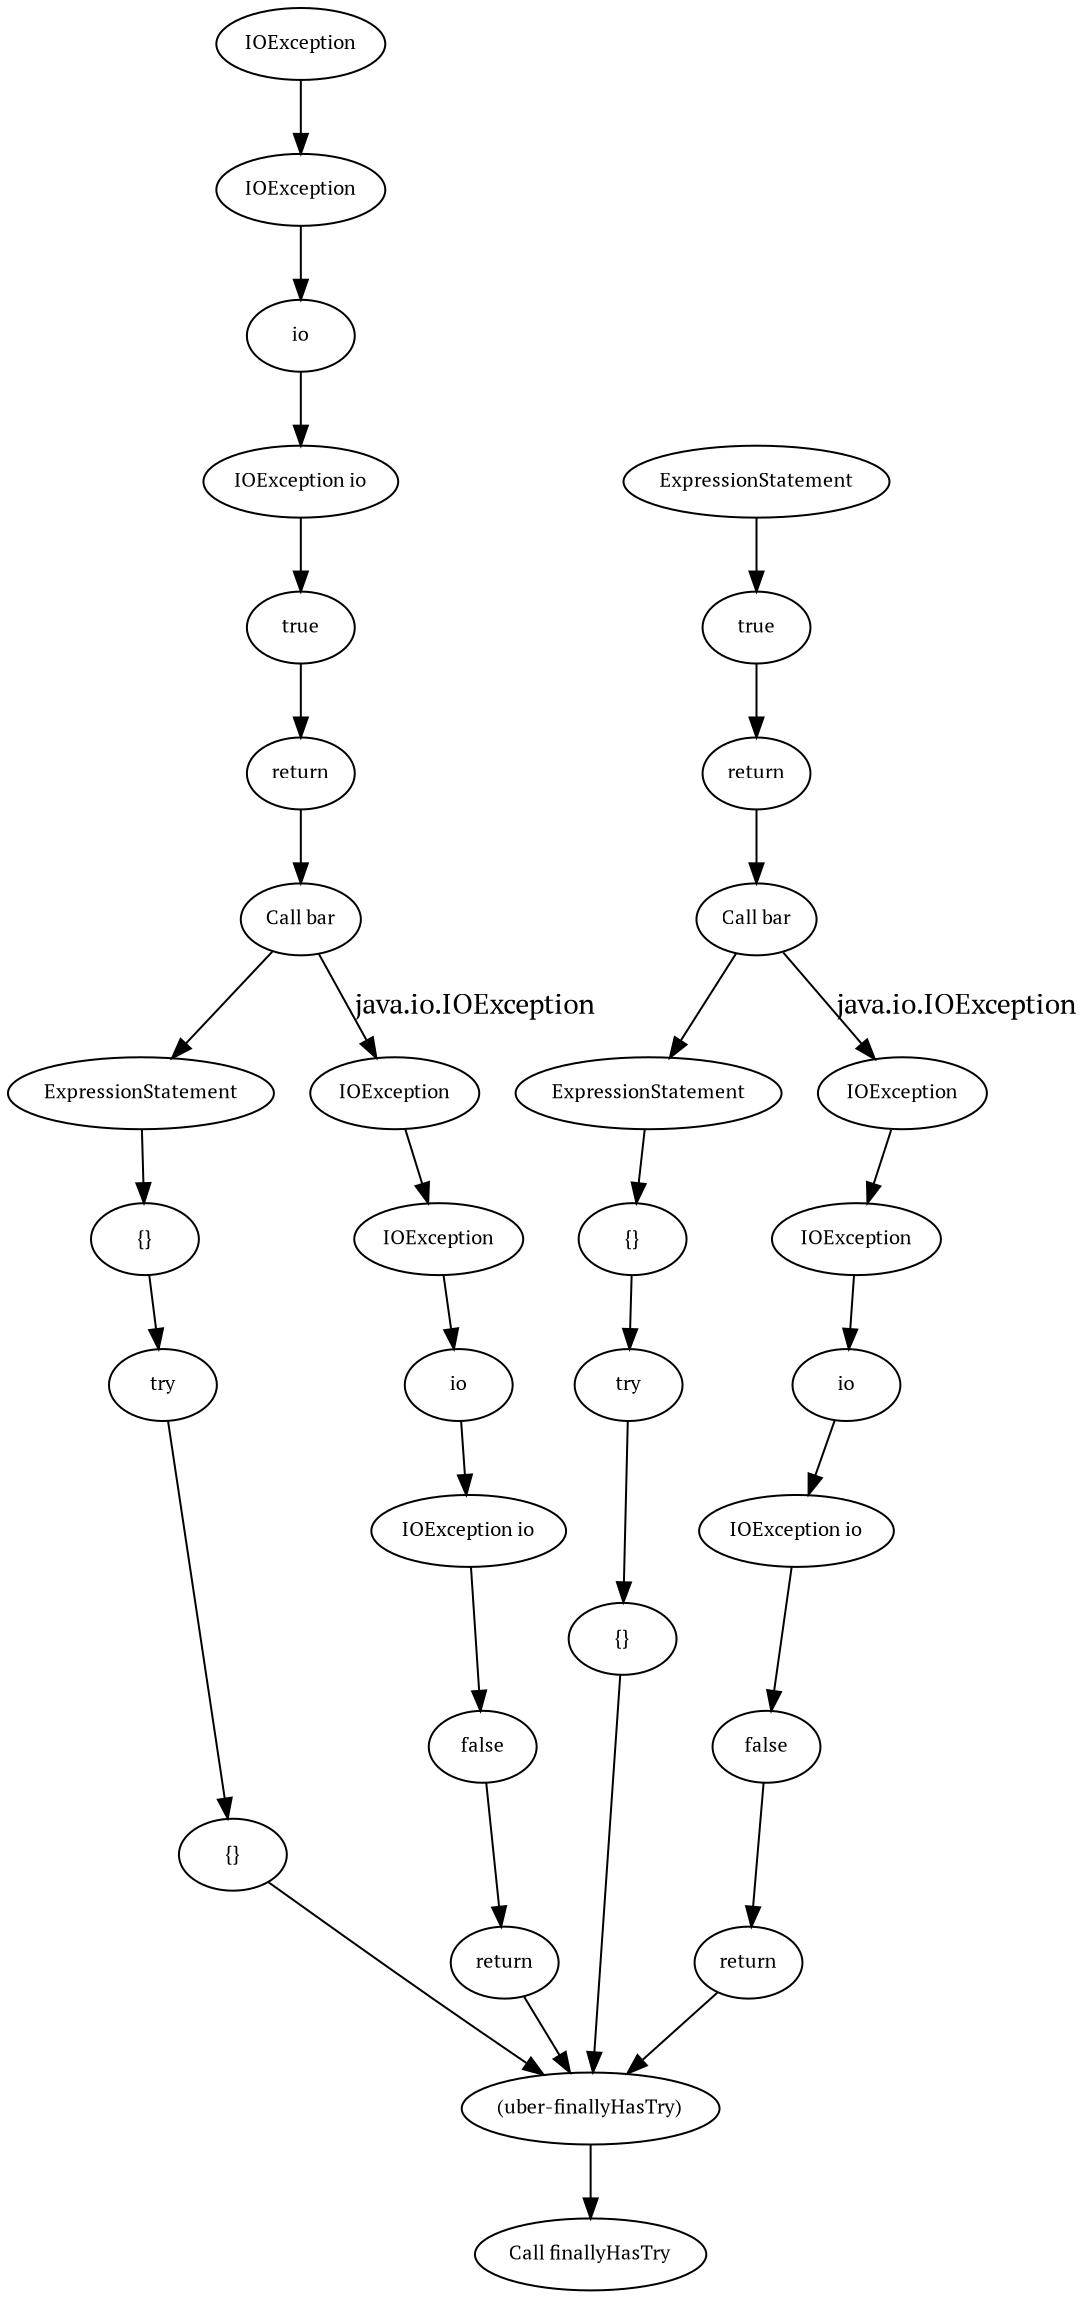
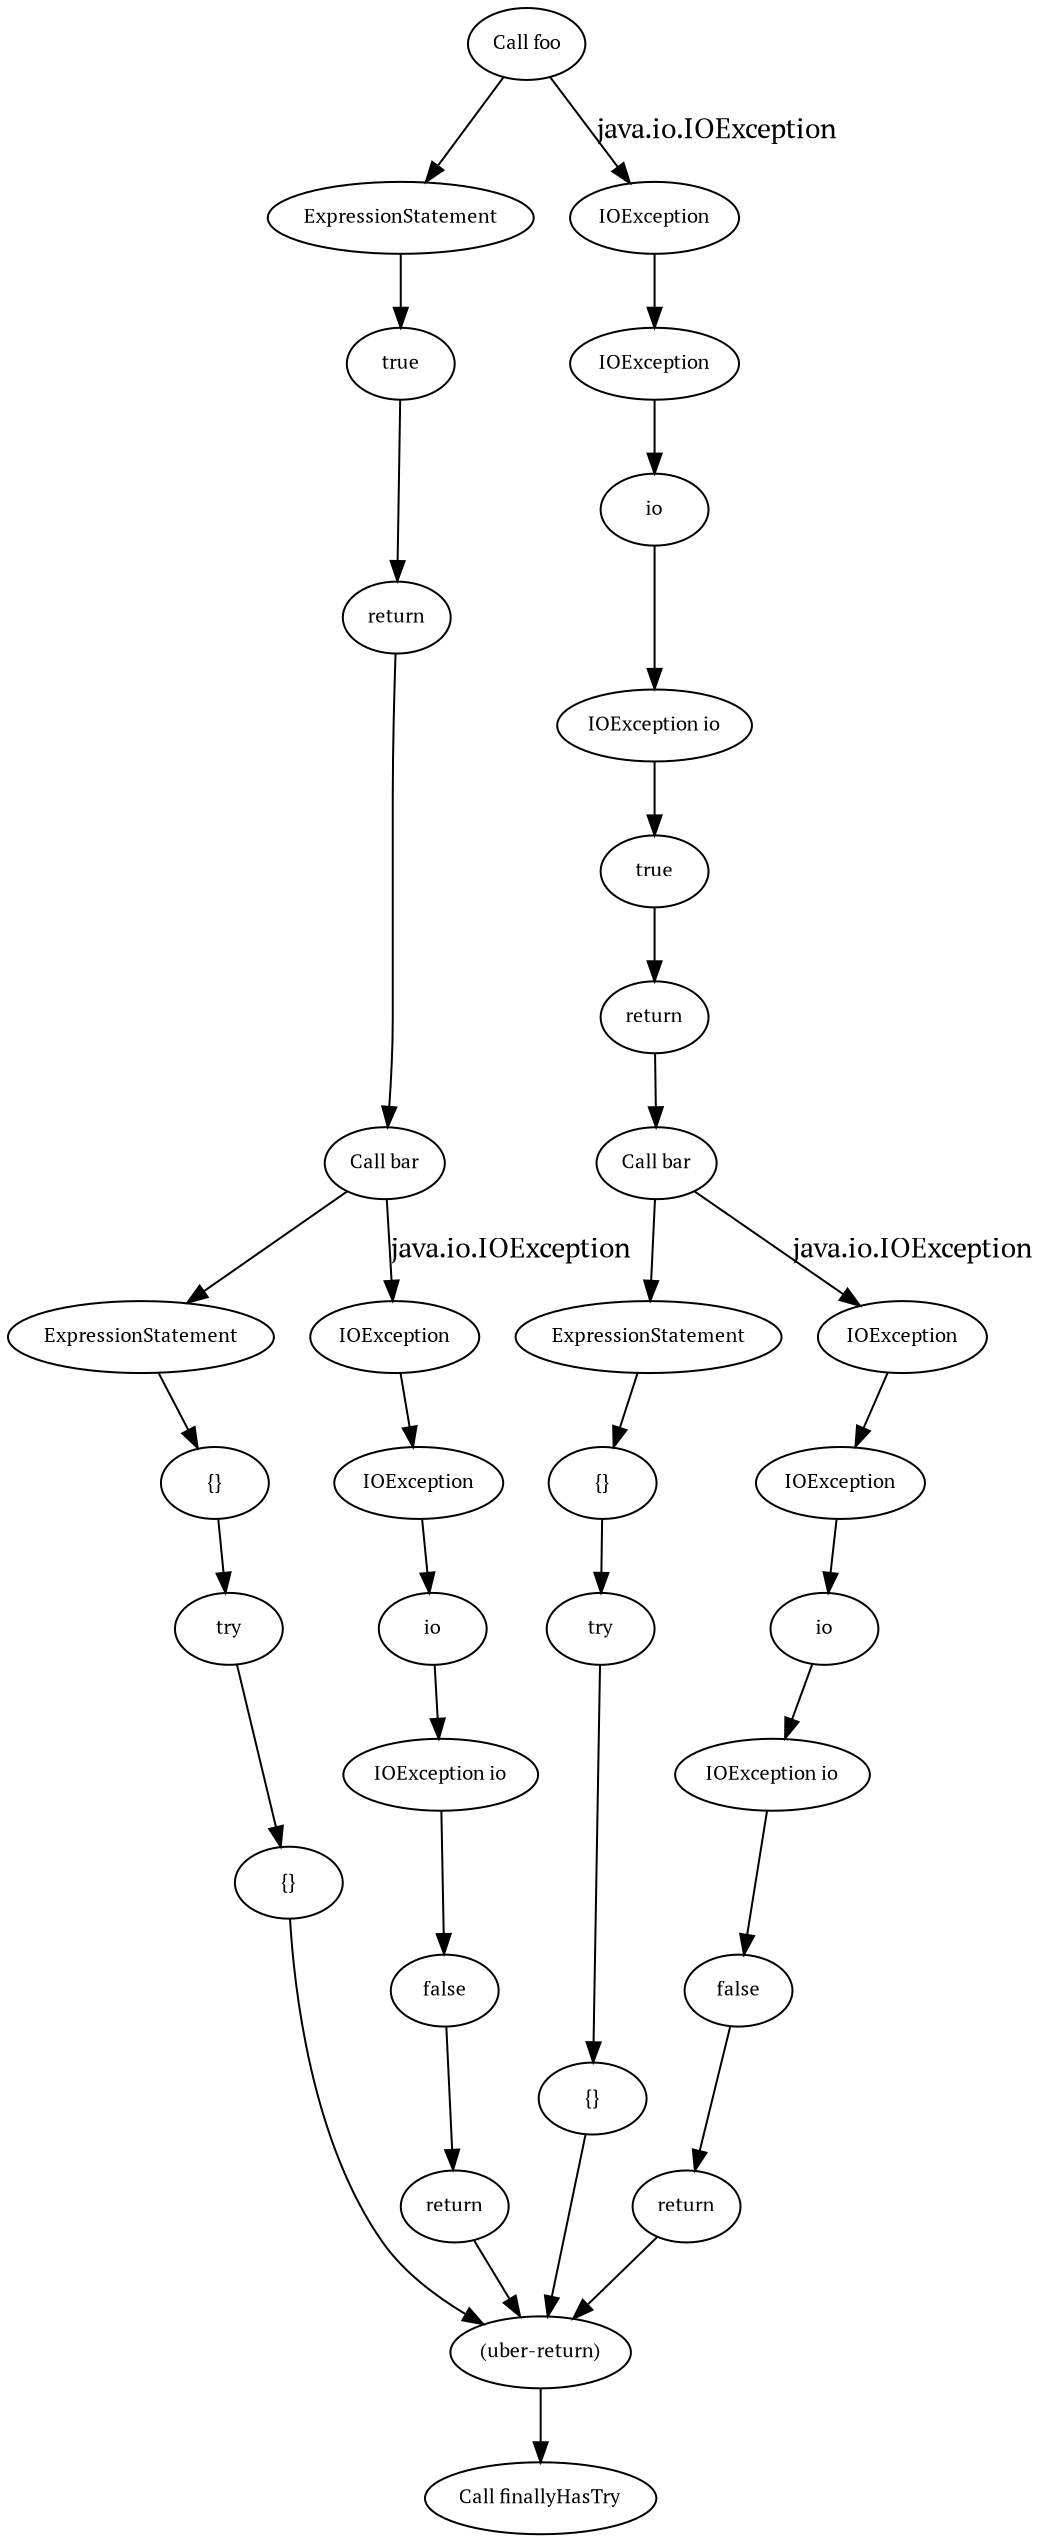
  digraph {
    fontname="PT Serif"
    node [fontname="PT Serif" fontsize=10]
    edge [fontname="PT Serif"]
    n1 [label=ExpressionStatement]
    n2 [label="{}"]
    n3 [label=try]
+   n4 [label="Call foo"]
    n5 [label=ExpressionStatement]
    n6 [label=IOException]
    n7 [label=true]
    n8 [label=IOException]
    n9 [label=return]
    n10 [label="{}"]
-   n11 [label="(uber-finallyHasTry)"]
+   n11 [label="(uber-return)"]
    n12 [label="Call finallyHasTry"]
    n13 [label=try]
    n14 [label="{}"]
    n15 [label=ExpressionStatement]
    n16 [label=return]
    n17 [label=false]
    n18 [label="IOException io"]
    n19 [label="IOException io"]
    n20 [label=true]
    n21 [label=return]
    n22 [label=return]
    n23 [label=false]
    n24 [label="IOException io"]
    n25 [label=io]
    n26 [label=IOException]
    n27 [label=IOException]
    n28 [label="Call bar"]
    n29 [label=io]
    n30 [label=IOException]
    n31 [label=IOException]
    n32 [label="Call bar"]
    n33 [label="{}"]
    n34 [label=io]
    n1 -> n2
    n2 -> n3
    n3 -> n33
+   n4 -> n5
+   n4 -> n6 [label="java.io.IOException"]
    n5 -> n7
    n6 -> n8
    n7 -> n9
    n8 -> n34
    n9 -> n28
    n10 -> n11
    n11 -> n12
    n13 -> n10
    n14 -> n13
    n15 -> n14
    n16 -> n11
    n17 -> n16
    n18 -> n17
    n19 -> n20
    n20 -> n21
    n21 -> n32
    n22 -> n11
    n23 -> n22
    n24 -> n23
    n25 -> n24
    n26 -> n25
    n27 -> n26
    n28 -> n1
    n28 -> n27 [label="java.io.IOException"]
    n29 -> n18
    n30 -> n29
    n31 -> n30
    n32 -> n15
    n32 -> n31 [label="java.io.IOException"]
    n33 -> n11
    n34 -> n19
  }
